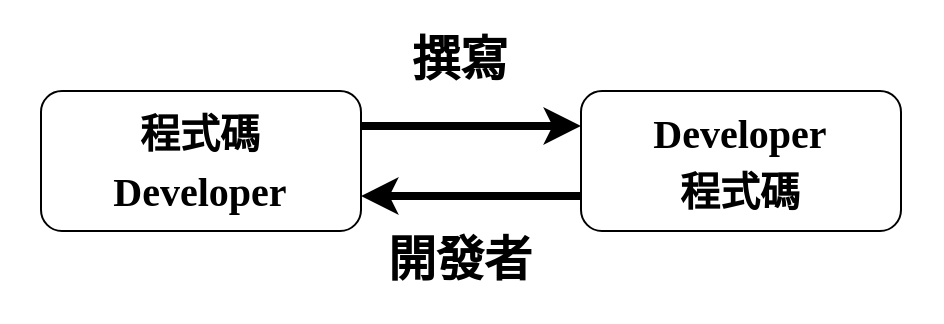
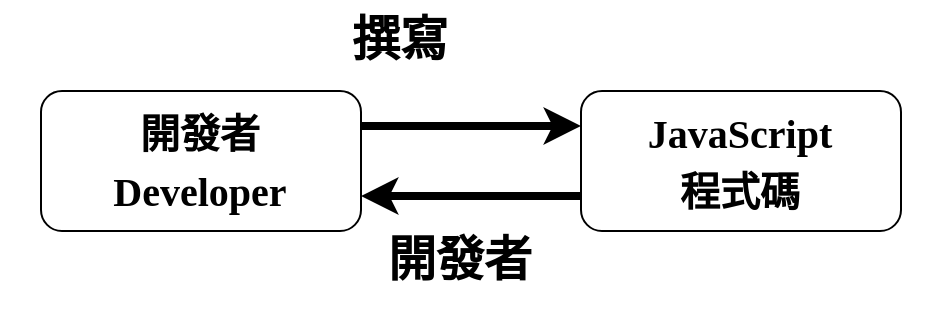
  <mxCell id="0" />
  <mxCell id="1" parent="0" />
  <mxCell id="2" style="edgeStyle=orthogonalEdgeStyle;rounded=0;orthogonalLoop=1;jettySize=auto;html=1;exitX=0;exitY=0.75;exitDx=0;exitDy=0;entryX=1;entryY=0.75;entryDx=0;entryDy=0;strokeWidth=4;" parent="1" source="3" target="5" edge="1"><mxGeometry relative="1" as="geometry" /></mxCell>
- <mxCell id="3" value="&lt;span style=&quot;font-size: 20px&quot;&gt;Developer&lt;br&gt;程式碼&lt;br&gt;&lt;/span&gt;" style="rounded=1;whiteSpace=wrap;html=1;fontFamily=微軟正黑體;fontSize=24;fontStyle=1" parent="1" vertex="1"><mxGeometry x="290" y="45" width="160" height="70" as="geometry" /></mxCell>
+ <mxCell id="3" value="&lt;span style=&quot;font-size: 20px&quot;&gt;JavaScript&lt;br&gt;程式碼&lt;br&gt;&lt;/span&gt;" style="rounded=1;whiteSpace=wrap;html=1;fontFamily=微軟正黑體;fontSize=24;fontStyle=1" parent="1" vertex="1"><mxGeometry x="290" y="45" width="160" height="70" as="geometry" /></mxCell>
  <mxCell id="4" style="edgeStyle=orthogonalEdgeStyle;rounded=0;orthogonalLoop=1;jettySize=auto;html=1;exitX=1;exitY=0.25;exitDx=0;exitDy=0;entryX=0;entryY=0.25;entryDx=0;entryDy=0;strokeWidth=4;" parent="1" source="5" target="3" edge="1"><mxGeometry relative="1" as="geometry" /></mxCell>
- <mxCell id="5" value="&lt;font style=&quot;font-size: 20px&quot;&gt;程式碼&lt;br&gt;Developer&lt;/font&gt;" style="rounded=1;whiteSpace=wrap;html=1;fontFamily=微軟正黑體;fontSize=24;fontStyle=1" parent="1" vertex="1"><mxGeometry x="20" y="45" width="160" height="70" as="geometry" /></mxCell>
+ <mxCell id="5" value="&lt;font style=&quot;font-size: 20px&quot;&gt;開發者&lt;br&gt;Developer&lt;/font&gt;" style="rounded=1;whiteSpace=wrap;html=1;fontFamily=微軟正黑體;fontSize=24;fontStyle=1" parent="1" vertex="1"><mxGeometry x="20" y="45" width="160" height="70" as="geometry" /></mxCell>
  <mxCell id="6" value="開發者" style="text;html=1;strokeColor=none;fillColor=none;align=center;verticalAlign=middle;whiteSpace=wrap;rounded=0;fontFamily=微軟正黑體;fontSize=24;fontStyle=1" parent="1" vertex="1"><mxGeometry x="150" y="120" width="160" height="20" as="geometry" /></mxCell>
- <mxCell id="7" value="撰寫" style="text;html=1;strokeColor=none;fillColor=none;align=center;verticalAlign=middle;whiteSpace=wrap;rounded=0;fontFamily=微軟正黑體;fontSize=24;fontStyle=1" parent="1" vertex="1"><mxGeometry x="150" y="20" width="160" height="20" as="geometry" /></mxCell>
+ <mxCell id="7" value="撰寫" style="text;html=1;strokeColor=none;fillColor=none;align=center;verticalAlign=middle;whiteSpace=wrap;rounded=0;fontFamily=微軟正黑體;fontSize=24;fontStyle=1" parent="1" vertex="1"><mxGeometry x="120" y="10" width="160" height="20" as="geometry" /></mxCell>
